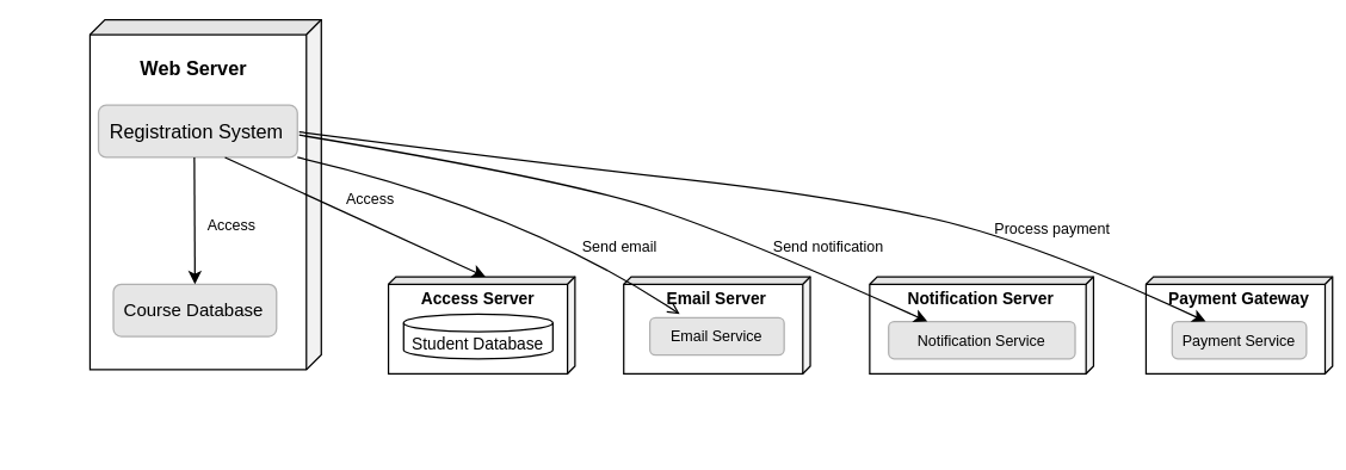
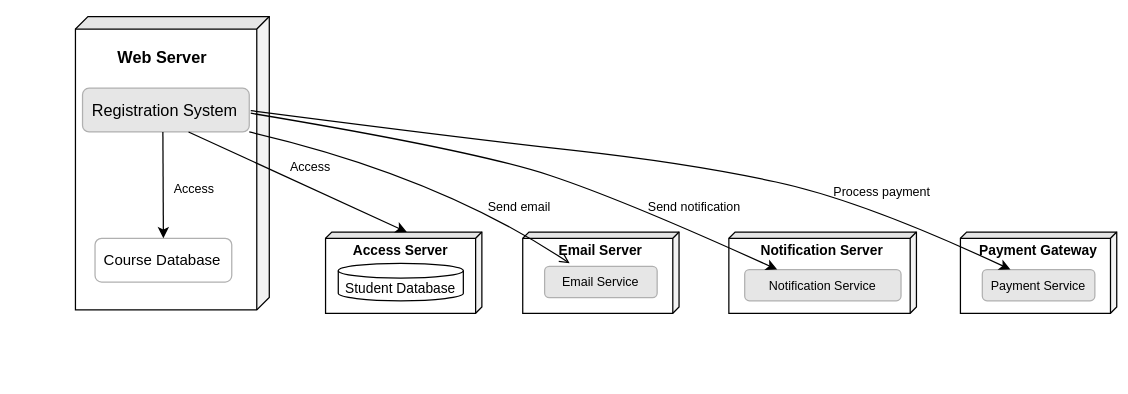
  <mxCell id="0" />
  <mxCell id="1" parent="0" />
  <mxCell id="2" value="" style="group" parent="1" vertex="1" connectable="0"><mxGeometry x="54.83" y="20" width="199.84" height="220" as="geometry" /></mxCell>
  <mxCell id="3" value="" style="shape=cube;whiteSpace=wrap;html=1;boundedLbl=1;backgroundOutline=1;darkOpacity=0.05;darkOpacity2=0.1;size=10;rotation=90;fillColor=#FFFFFF;strokeColor=#000000;fontColor=#000000;" parent="2" vertex="1"><mxGeometry x="-34.83" y="32.5" width="234.67" height="155" as="geometry" /></mxCell>
  <mxCell id="4" value="&lt;b&gt;&lt;font style=&quot;font-size: 13px;&quot;&gt;Web Server&lt;/font&gt;&lt;/b&gt;" style="text;html=1;strokeColor=none;fillColor=none;align=center;verticalAlign=middle;whiteSpace=wrap;rounded=0;fontColor=#000000;" parent="2" vertex="1"><mxGeometry x="5.333" y="10" width="138.667" height="30" as="geometry" /></mxCell>
  <mxCell id="5" value="&lt;span style=&quot;font-weight: normal; font-size: 13px;&quot;&gt;&lt;font style=&quot;font-size: 13px;&quot;&gt;Registration System&lt;/font&gt;&lt;/span&gt;" style="rounded=1;whiteSpace=wrap;html=1;strokeColor=#B0B0B0;strokeWidth=1;fontSize=13;fontColor=#000000;fillColor=#E6E6E6;fontStyle=1;verticalAlign=middle;" parent="2" vertex="1"><mxGeometry x="10.663" y="50" width="133.333" height="35" as="geometry" /></mxCell>
- <mxCell id="6" value="&lt;span style=&quot;font-weight: normal; font-size: 12px;&quot;&gt;&lt;font style=&quot;font-size: 12px;&quot;&gt;Course Database&lt;/font&gt;&lt;/span&gt;" style="rounded=1;whiteSpace=wrap;html=1;strokeColor=#B0B0B0;strokeWidth=1;fontSize=12;fontColor=#000000;fillColor=#E6E6E6;fontStyle=1;verticalAlign=middle;" parent="2" vertex="1"><mxGeometry x="20.66" y="170" width="109.34" height="35" as="geometry" /></mxCell>
+ <mxCell id="6" value="&lt;span style=&quot;font-weight: normal; font-size: 12px;&quot;&gt;&lt;font style=&quot;font-size: 12px;&quot;&gt;Course Database&lt;/font&gt;&lt;/span&gt;" style="rounded=1;whiteSpace=wrap;html=1;strokeColor=#B0B0B0;strokeWidth=1;fontSize=12;fontColor=#000000;fillColor=#ffffff;fontStyle=1;verticalAlign=middle;" parent="2" vertex="1"><mxGeometry x="20.66" y="170" width="109.34" height="35" as="geometry" /></mxCell>
  <mxCell id="7" value="" style="endArrow=classic;html=1;fontSize=10;fontColor=#000000;strokeColor=#000000;entryX=0.5;entryY=0;entryDx=0;entryDy=0;" parent="2" target="6" edge="1"><mxGeometry width="50" height="50" relative="1" as="geometry"><mxPoint x="74.92" y="85" as="sourcePoint" /><mxPoint x="124.92" y="35" as="targetPoint" /></mxGeometry></mxCell>
  <mxCell id="8" value="Access" style="text;html=1;strokeColor=none;fillColor=none;align=center;verticalAlign=middle;whiteSpace=wrap;rounded=0;fontSize=10;fontColor=#000000;" parent="2" vertex="1"><mxGeometry x="71.92" y="120" width="56" height="20" as="geometry" /></mxCell>
  <mxCell id="9" value="" style="shape=cube;whiteSpace=wrap;html=1;boundedLbl=1;backgroundOutline=1;darkOpacity=0.05;darkOpacity2=0.1;strokeColor=#000000;fontSize=12;fontColor=#000000;fillColor=#FFFFFF;rotation=90;size=5;" parent="1" vertex="1"><mxGeometry x="289.83" y="155" width="65" height="125" as="geometry" /></mxCell>
  <mxCell id="10" value="" style="shape=cube;whiteSpace=wrap;html=1;boundedLbl=1;backgroundOutline=1;darkOpacity=0.05;darkOpacity2=0.1;strokeColor=#000000;fontSize=12;fontColor=#000000;fillColor=#FFFFFF;rotation=90;size=5;" parent="1" vertex="1"><mxGeometry x="447.5" y="155" width="65" height="125" as="geometry" /></mxCell>
  <mxCell id="11" value="" style="shape=cube;whiteSpace=wrap;html=1;boundedLbl=1;backgroundOutline=1;darkOpacity=0.05;darkOpacity2=0.1;strokeColor=#000000;fontSize=12;fontColor=#000000;fillColor=#FFFFFF;rotation=90;size=5;" parent="1" vertex="1"><mxGeometry x="624.83" y="142.5" width="65" height="150" as="geometry" /></mxCell>
  <mxCell id="12" value="" style="shape=cube;whiteSpace=wrap;html=1;boundedLbl=1;backgroundOutline=1;darkOpacity=0.05;darkOpacity2=0.1;strokeColor=#000000;fontSize=12;fontColor=#000000;fillColor=#FFFFFF;rotation=90;size=5;" parent="1" vertex="1"><mxGeometry x="797.5" y="155" width="65" height="125" as="geometry" /></mxCell>
  <mxCell id="13" value="&lt;b style=&quot;font-size: 11px;&quot;&gt;&lt;font style=&quot;font-size: 11px;&quot;&gt;Access Server&lt;/font&gt;&lt;/b&gt;" style="text;html=1;strokeColor=none;fillColor=none;align=center;verticalAlign=middle;whiteSpace=wrap;rounded=0;fontColor=#000000;fontSize=11;" parent="1" vertex="1"><mxGeometry x="270" y="190" width="100" height="20" as="geometry" /></mxCell>
  <mxCell id="14" value="&lt;b style=&quot;font-size: 11px;&quot;&gt;&lt;font style=&quot;font-size: 11px;&quot;&gt;Email Server&lt;/font&gt;&lt;/b&gt;" style="text;html=1;strokeColor=none;fillColor=none;align=center;verticalAlign=middle;whiteSpace=wrap;rounded=0;fontColor=#000000;fontSize=11;" parent="1" vertex="1"><mxGeometry x="430" y="190" width="100" height="20" as="geometry" /></mxCell>
  <mxCell id="15" value="&lt;b style=&quot;font-size: 11px;&quot;&gt;&lt;font style=&quot;font-size: 11px;&quot;&gt;Notification Server&lt;/font&gt;&lt;/b&gt;" style="text;html=1;strokeColor=none;fillColor=none;align=center;verticalAlign=middle;whiteSpace=wrap;rounded=0;fontColor=#000000;fontSize=11;" parent="1" vertex="1"><mxGeometry x="607.33" y="190" width="100" height="20" as="geometry" /></mxCell>
  <mxCell id="16" value="&lt;b style=&quot;font-size: 11px;&quot;&gt;&lt;font style=&quot;font-size: 11px;&quot;&gt;Payment Gateway&lt;/font&gt;&lt;/b&gt;" style="text;html=1;strokeColor=none;fillColor=none;align=center;verticalAlign=middle;whiteSpace=wrap;rounded=0;fontColor=#000000;fontSize=11;" parent="1" vertex="1"><mxGeometry x="780" y="190" width="100" height="20" as="geometry" /></mxCell>
  <mxCell id="17" value="Student Database" style="shape=cylinder3;whiteSpace=wrap;html=1;boundedLbl=1;backgroundOutline=1;size=5.949;strokeColor=#000000;fontSize=11;fontColor=#000000;fillColor=#FFFFFF;" parent="1" vertex="1"><mxGeometry x="270" y="210" width="100" height="30" as="geometry" /></mxCell>
  <mxCell id="18" value="&lt;span style=&quot;font-weight: normal; font-size: 10px;&quot;&gt;&lt;font style=&quot;font-size: 10px;&quot;&gt;Email Service&lt;/font&gt;&lt;/span&gt;" style="rounded=1;whiteSpace=wrap;html=1;strokeColor=#B0B0B0;strokeWidth=1;fontSize=10;fontColor=#000000;fillColor=#E6E6E6;fontStyle=1;verticalAlign=middle;" parent="1" vertex="1"><mxGeometry x="435" y="212.5" width="90" height="25" as="geometry" /></mxCell>
  <mxCell id="19" value="&lt;span style=&quot;font-weight: normal; font-size: 10px;&quot;&gt;&lt;font style=&quot;font-size: 10px;&quot;&gt;Notification Service&lt;/font&gt;&lt;/span&gt;" style="rounded=1;whiteSpace=wrap;html=1;strokeColor=#B0B0B0;strokeWidth=1;fontSize=10;fontColor=#000000;fillColor=#E6E6E6;fontStyle=1;verticalAlign=middle;" parent="1" vertex="1"><mxGeometry x="595" y="215" width="125" height="25" as="geometry" /></mxCell>
  <mxCell id="20" value="&lt;span style=&quot;font-weight: normal; font-size: 10px;&quot;&gt;&lt;font style=&quot;font-size: 10px;&quot;&gt;Payment Service&lt;/font&gt;&lt;/span&gt;" style="rounded=1;whiteSpace=wrap;html=1;strokeColor=#B0B0B0;strokeWidth=1;fontSize=10;fontColor=#000000;fillColor=#E6E6E6;fontStyle=1;verticalAlign=middle;" parent="1" vertex="1"><mxGeometry x="785" y="215" width="90" height="25" as="geometry" /></mxCell>
  <mxCell id="21" value="" style="endArrow=classic;html=1;strokeColor=#000000;fontSize=10;fontColor=#000000;entryX=0;entryY=0;entryDx=0;entryDy=60.0;entryPerimeter=0;exitX=0.636;exitY=1;exitDx=0;exitDy=0;exitPerimeter=0;" parent="1" source="5" target="9" edge="1"><mxGeometry width="50" height="50" relative="1" as="geometry"><mxPoint x="160" y="102.5" as="sourcePoint" /><mxPoint x="210" y="52.5" as="targetPoint" /></mxGeometry></mxCell>
  <mxCell id="22" value="" style="curved=1;endArrow=open;html=1;strokeColor=#000000;fontSize=10;fontColor=#000000;exitX=1;exitY=1;exitDx=0;exitDy=0;entryX=0.25;entryY=1;entryDx=0;entryDy=0;" parent="1" source="5" target="14" edge="1"><mxGeometry width="50" height="50" relative="1" as="geometry"><mxPoint x="480" y="160" as="sourcePoint" /><mxPoint x="530" y="110" as="targetPoint" /><Array as="points"><mxPoint x="350" y="140" /></Array></mxGeometry></mxCell>
  <mxCell id="23" value="" style="curved=1;endArrow=classic;html=1;strokeColor=#000000;fontSize=10;fontColor=#000000;entryX=0.208;entryY=0;entryDx=0;entryDy=0;entryPerimeter=0;" parent="1" target="19" edge="1"><mxGeometry width="50" height="50" relative="1" as="geometry"><mxPoint x="200" y="90" as="sourcePoint" /><mxPoint x="456.17" y="190" as="targetPoint" /><Array as="points"><mxPoint x="380" y="120" /><mxPoint x="500" y="160" /></Array></mxGeometry></mxCell>
  <mxCell id="24" value="" style="curved=1;endArrow=classic;html=1;strokeColor=#000000;fontSize=10;fontColor=#000000;entryX=0.25;entryY=0;entryDx=0;entryDy=0;" parent="1" target="20" edge="1"><mxGeometry width="50" height="50" relative="1" as="geometry"><mxPoint x="200" y="88" as="sourcePoint" /><mxPoint x="631" y="225" as="targetPoint" /><Array as="points"><mxPoint x="370" y="110" /><mxPoint x="550" y="130" /><mxPoint x="690" y="160" /></Array></mxGeometry></mxCell>
  <mxCell id="25" value="Access" style="text;html=1;strokeColor=none;fillColor=none;align=center;verticalAlign=middle;whiteSpace=wrap;rounded=0;fontSize=10;fontColor=#000000;" parent="1" vertex="1"><mxGeometry x="220" y="122.5" width="56" height="20" as="geometry" /></mxCell>
  <mxCell id="26" value="Send email" style="text;html=1;strokeColor=none;fillColor=none;align=center;verticalAlign=middle;whiteSpace=wrap;rounded=0;fontSize=10;fontColor=#000000;" parent="1" vertex="1"><mxGeometry x="370" y="155" width="90" height="20" as="geometry" /></mxCell>
  <mxCell id="27" value="Send notification" style="text;html=1;strokeColor=none;fillColor=none;align=center;verticalAlign=middle;whiteSpace=wrap;rounded=0;fontSize=10;fontColor=#000000;" parent="1" vertex="1"><mxGeometry x="500" y="155" width="110" height="20" as="geometry" /></mxCell>
  <mxCell id="28" value="Process payment" style="text;html=1;strokeColor=none;fillColor=none;align=center;verticalAlign=middle;whiteSpace=wrap;rounded=0;fontSize=10;fontColor=#000000;" parent="1" vertex="1"><mxGeometry x="650" y="142.5" width="110" height="20" as="geometry" /></mxCell>
